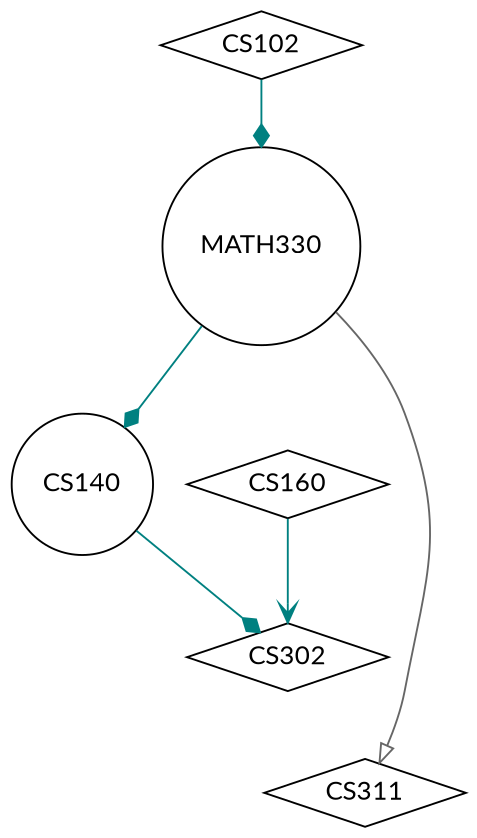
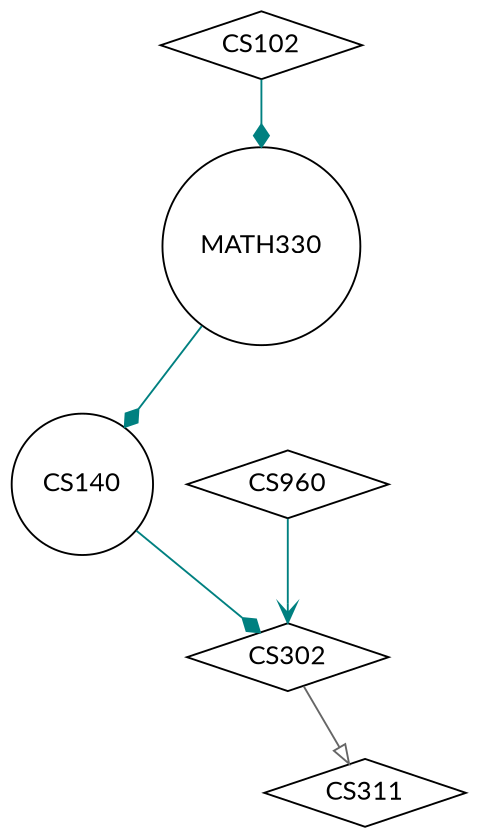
  digraph {
    fontname=Lato
    node [fillcolor=white fontname=Lato shape=diamond style=filled]
    edge [arrowhead=diamond color=teal fontname=Lato]
    n1 [label=CS102]
    n2 [label=MATH330 shape=circle]
    n3 [label=CS140 shape=circle]
    n4 [label=CS302]
-   n5 [label=CS160]
+   n5 [label=CS960]
    n6 [label=CS311]
    n1 -> n2
    n2 -> n3
    n3 -> n4
-   n2 -> n6 [arrowhead=onormal color=gray40]
+   n4 -> n6 [arrowhead=onormal color=gray40]
    n5 -> n4 [arrowhead=vee]
  }
